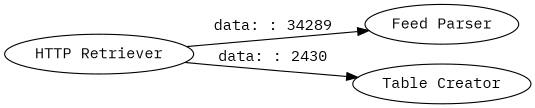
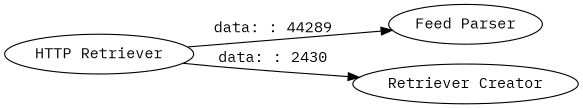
  digraph {
    fontname="IBM Plex Mono"
    rankdir=LR
    node [fontname="IBM Plex Mono"]
    edge [fontname="IBM Plex Mono"]
    n1 [label="Feed Parser"]
-   n2 [label="Table Creator"]
+   n2 [label="Retriever Creator"]
    n3 [label="HTTP Retriever"]
-   n3 -> n1 [label="data: : 34289"]
+   n3 -> n1 [label="data: : 44289"]
    n3 -> n2 [label="data: : 2430"]
  }
